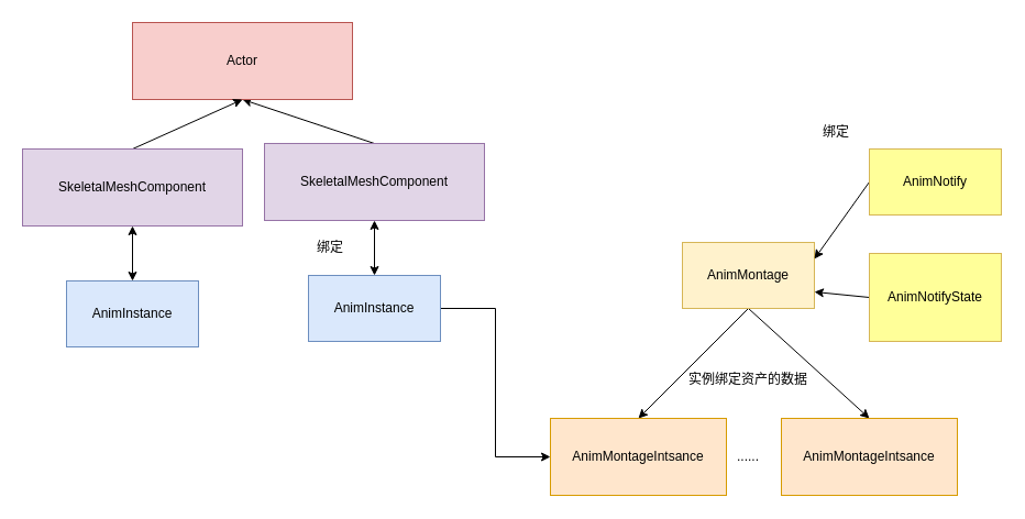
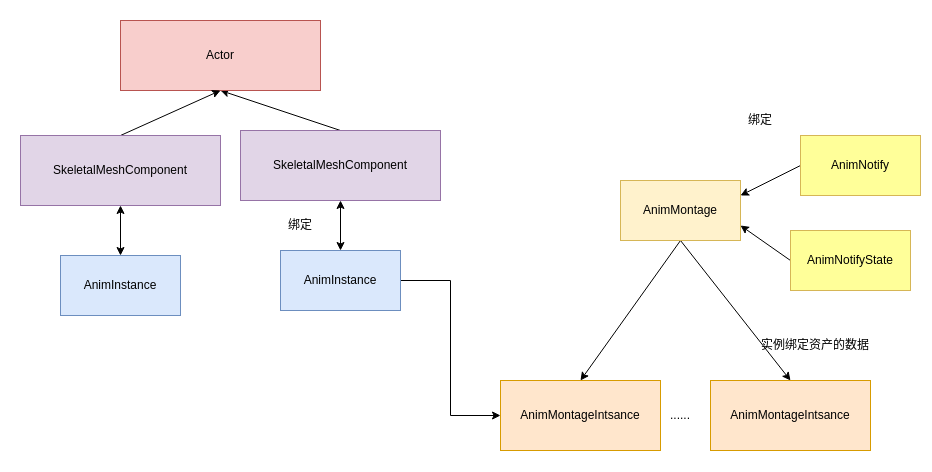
  <mxCell id="0" />
  <mxCell id="1" parent="0" />
  <mxCell id="2" style="edgeStyle=orthogonalEdgeStyle;rounded=0;orthogonalLoop=1;jettySize=auto;html=1;exitX=1;exitY=0.5;exitDx=0;exitDy=0;entryX=0;entryY=0.5;entryDx=0;entryDy=0;" edge="1" parent="1" source="3" target="15"><mxGeometry relative="1" as="geometry" /></mxCell>
  <mxCell id="3" value="AnimInstance" style="rounded=0;whiteSpace=wrap;html=1;fillColor=#dae8fc;strokeColor=#6c8ebf;" vertex="1" parent="1"><mxGeometry x="280" y="250" width="120" height="60" as="geometry" /></mxCell>
  <mxCell id="4" style="rounded=0;orthogonalLoop=1;jettySize=auto;html=1;exitX=0.5;exitY=0;exitDx=0;exitDy=0;entryX=0.5;entryY=1;entryDx=0;entryDy=0;" edge="1" parent="1" source="5" target="6"><mxGeometry relative="1" as="geometry" /></mxCell>
  <mxCell id="5" value="SkeletalMeshComponent" style="rounded=0;whiteSpace=wrap;html=1;fillColor=#e1d5e7;strokeColor=#9673a6;" vertex="1" parent="1"><mxGeometry x="240" y="130" width="200" height="70" as="geometry" /></mxCell>
  <mxCell id="6" value="Actor" style="rounded=0;whiteSpace=wrap;html=1;fillColor=#f8cecc;strokeColor=#b85450;" vertex="1" parent="1"><mxGeometry x="120" y="20" width="200" height="70" as="geometry" /></mxCell>
  <mxCell id="7" value="" style="endArrow=classic;startArrow=classic;html=1;rounded=0;exitX=0.5;exitY=0;exitDx=0;exitDy=0;entryX=0.5;entryY=1;entryDx=0;entryDy=0;" edge="1" parent="1" source="3" target="5"><mxGeometry width="50" height="50" relative="1" as="geometry"><mxPoint x="430" y="110" as="sourcePoint" /><mxPoint x="480" y="60" as="targetPoint" /></mxGeometry></mxCell>
  <mxCell id="8" value="AnimInstance" style="rounded=0;whiteSpace=wrap;html=1;fillColor=#dae8fc;strokeColor=#6c8ebf;" vertex="1" parent="1"><mxGeometry x="60" y="255" width="120" height="60" as="geometry" /></mxCell>
  <mxCell id="9" style="rounded=0;orthogonalLoop=1;jettySize=auto;html=1;exitX=0.5;exitY=0;exitDx=0;exitDy=0;entryX=0.5;entryY=1;entryDx=0;entryDy=0;" edge="1" parent="1" source="10" target="6"><mxGeometry relative="1" as="geometry" /></mxCell>
  <mxCell id="10" value="SkeletalMeshComponent" style="rounded=0;whiteSpace=wrap;html=1;fillColor=#e1d5e7;strokeColor=#9673a6;" vertex="1" parent="1"><mxGeometry x="20" y="135" width="200" height="70" as="geometry" /></mxCell>
  <mxCell id="11" value="" style="endArrow=classic;startArrow=classic;html=1;rounded=0;exitX=0.5;exitY=0;exitDx=0;exitDy=0;entryX=0.5;entryY=1;entryDx=0;entryDy=0;" edge="1" parent="1" source="8" target="10"><mxGeometry width="50" height="50" relative="1" as="geometry"><mxPoint x="210" y="115" as="sourcePoint" /><mxPoint x="260" y="65" as="targetPoint" /></mxGeometry></mxCell>
  <mxCell id="12" style="rounded=0;orthogonalLoop=1;jettySize=auto;html=1;exitX=0.5;exitY=1;exitDx=0;exitDy=0;entryX=0.5;entryY=0;entryDx=0;entryDy=0;" edge="1" parent="1" source="14" target="15"><mxGeometry relative="1" as="geometry" /></mxCell>
  <mxCell id="13" style="rounded=0;orthogonalLoop=1;jettySize=auto;html=1;exitX=0.5;exitY=1;exitDx=0;exitDy=0;entryX=0.5;entryY=0;entryDx=0;entryDy=0;" edge="1" parent="1" source="14" target="20"><mxGeometry relative="1" as="geometry" /></mxCell>
- <mxCell id="14" value="AnimMontage" style="rounded=0;whiteSpace=wrap;html=1;fillColor=#fff2cc;strokeColor=#d6b656;" vertex="1" parent="1"><mxGeometry x="620" y="220" width="120" height="60" as="geometry" /></mxCell>
+ <mxCell id="14" value="AnimMontage" style="rounded=0;whiteSpace=wrap;html=1;fillColor=#fff2cc;strokeColor=#d6b656;" vertex="1" parent="1"><mxGeometry x="620" y="180" width="120" height="60" as="geometry" /></mxCell>
  <mxCell id="15" value="AnimMontageIntsance" style="rounded=0;whiteSpace=wrap;html=1;fillColor=#ffe6cc;strokeColor=#d79b00;" vertex="1" parent="1"><mxGeometry x="500" y="380" width="160" height="70" as="geometry" /></mxCell>
  <mxCell id="16" style="rounded=0;orthogonalLoop=1;jettySize=auto;html=1;exitX=0;exitY=0.5;exitDx=0;exitDy=0;entryX=1;entryY=0.75;entryDx=0;entryDy=0;" edge="1" parent="1" source="17" target="14"><mxGeometry relative="1" as="geometry" /></mxCell>
- <mxCell id="17" value="AnimNotifyState" style="rounded=0;whiteSpace=wrap;html=1;fillColor=#FFFF99;strokeColor=#d6b656;" vertex="1" parent="1"><mxGeometry x="790" y="230" width="120" height="80" as="geometry" /></mxCell>
+ <mxCell id="17" value="AnimNotifyState" style="rounded=0;whiteSpace=wrap;html=1;fillColor=#FFFF99;strokeColor=#d6b656;" vertex="1" parent="1"><mxGeometry x="790" y="230" width="120" height="60" as="geometry" /></mxCell>
  <mxCell id="18" style="rounded=0;orthogonalLoop=1;jettySize=auto;html=1;exitX=0;exitY=0.5;exitDx=0;exitDy=0;entryX=1;entryY=0.25;entryDx=0;entryDy=0;" edge="1" parent="1" source="19" target="14"><mxGeometry relative="1" as="geometry" /></mxCell>
- <mxCell id="19" value="AnimNotify" style="rounded=0;whiteSpace=wrap;html=1;fillColor=#FFFF99;strokeColor=#d6b656;" vertex="1" parent="1"><mxGeometry x="790" y="135" width="120" height="60" as="geometry" /></mxCell>
+ <mxCell id="19" value="AnimNotify" style="rounded=0;whiteSpace=wrap;html=1;fillColor=#FFFF99;strokeColor=#d6b656;" vertex="1" parent="1"><mxGeometry x="800" y="135" width="120" height="60" as="geometry" /></mxCell>
  <mxCell id="20" value="AnimMontageIntsance" style="rounded=0;whiteSpace=wrap;html=1;fillColor=#ffe6cc;strokeColor=#d79b00;" vertex="1" parent="1"><mxGeometry x="710" y="380" width="160" height="70" as="geometry" /></mxCell>
  <mxCell id="21" value="绑定" style="text;html=1;align=center;verticalAlign=middle;whiteSpace=wrap;rounded=0;" vertex="1" parent="1"><mxGeometry x="730" y="105" width="60" height="30" as="geometry" /></mxCell>
  <mxCell id="22" value="......" style="text;html=1;align=center;verticalAlign=middle;whiteSpace=wrap;rounded=0;" vertex="1" parent="1"><mxGeometry x="650" y="400" width="60" height="30" as="geometry" /></mxCell>
  <mxCell id="23" value="绑定" style="text;html=1;align=center;verticalAlign=middle;whiteSpace=wrap;rounded=0;" vertex="1" parent="1"><mxGeometry x="270" y="210" width="60" height="30" as="geometry" /></mxCell>
- <mxCell id="24" value="实例绑定资产的数据" style="text;html=1;align=center;verticalAlign=middle;whiteSpace=wrap;rounded=0;" vertex="1" parent="1"><mxGeometry x="610" y="330" width="140" height="30" as="geometry" /></mxCell>
+ <mxCell id="24" value="实例绑定资产的数据" style="text;html=1;align=center;verticalAlign=middle;whiteSpace=wrap;rounded=0;" vertex="1" parent="1"><mxGeometry x="745" y="330" width="140" height="30" as="geometry" /></mxCell>
